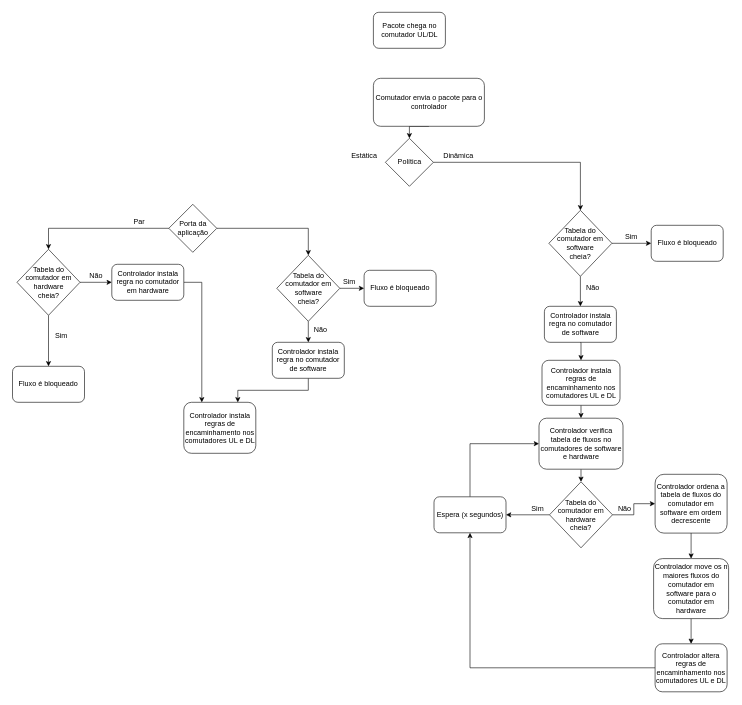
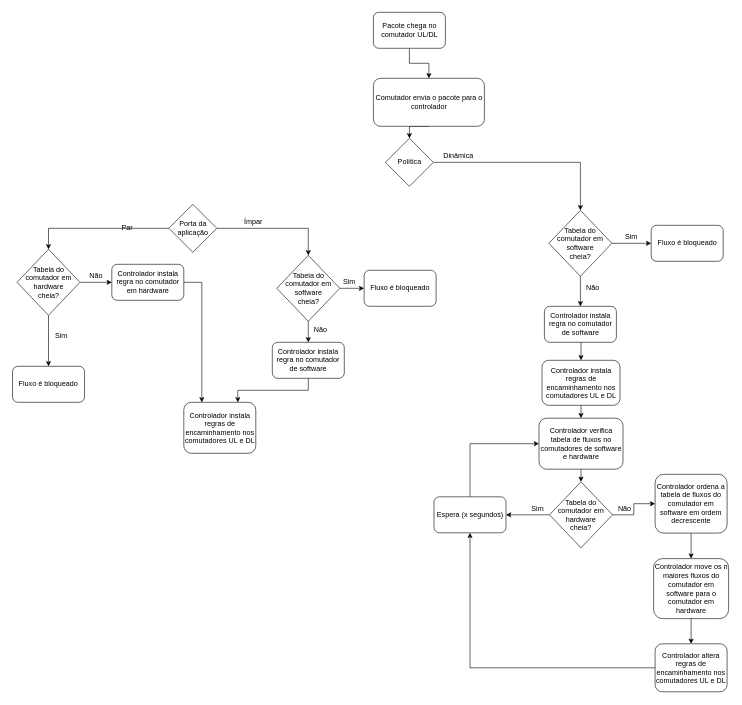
  <mxCell id="0" />
  <mxCell id="1" parent="0" />
  <mxCell id="2" style="edgeStyle=orthogonalEdgeStyle;rounded=0;orthogonalLoop=1;jettySize=auto;html=1;exitX=0;exitY=0.5;exitDx=0;exitDy=0;entryX=0.5;entryY=0;entryDx=0;entryDy=0;" parent="1" source="4" target="31" edge="1"><mxGeometry relative="1" as="geometry" /></mxCell>
  <mxCell id="3" style="edgeStyle=orthogonalEdgeStyle;rounded=0;orthogonalLoop=1;jettySize=auto;html=1;exitX=1;exitY=0.5;exitDx=0;exitDy=0;entryX=0.5;entryY=0;entryDx=0;entryDy=0;" edge="1" parent="1" source="4" target="51"><mxGeometry relative="1" as="geometry" /></mxCell>
  <mxCell id="4" value="Porta da aplicação" style="rhombus;whiteSpace=wrap;html=1;" parent="1" vertex="1"><mxGeometry x="280.5" y="340" width="80" height="80" as="geometry" /></mxCell>
- <mxCell id="5" value="Par" style="text;html=1;align=center;verticalAlign=middle;resizable=0;points=[];;autosize=1;" parent="1" vertex="1"><mxGeometry x="215.5" y="360" width="30" height="20" as="geometry" /></mxCell>
+ <mxCell id="5" value="Par" style="text;html=1;align=center;verticalAlign=middle;resizable=0;points=[];;autosize=1;" parent="1" vertex="1"><mxGeometry x="195.5" y="370" width="30" height="20" as="geometry" /></mxCell>
+ <mxCell id="6" value="Ímpar" style="text;html=1;align=center;verticalAlign=middle;resizable=0;points=[];;autosize=1;" parent="1" vertex="1"><mxGeometry x="395.5" y="360" width="50" height="20" as="geometry" /></mxCell>
  <mxCell id="7" style="edgeStyle=orthogonalEdgeStyle;rounded=0;orthogonalLoop=1;jettySize=auto;html=1;exitX=1;exitY=0.5;exitDx=0;exitDy=0;entryX=0.25;entryY=0;entryDx=0;entryDy=0;" parent="1" source="8" target="11" edge="1"><mxGeometry relative="1" as="geometry" /></mxCell>
  <mxCell id="8" value="Controlador instala regra no comutador em hardware" style="rounded=1;whiteSpace=wrap;html=1;" parent="1" vertex="1"><mxGeometry x="185.5" y="440" width="120" height="60" as="geometry" /></mxCell>
  <mxCell id="9" style="edgeStyle=orthogonalEdgeStyle;rounded=0;orthogonalLoop=1;jettySize=auto;html=1;exitX=0.5;exitY=1;exitDx=0;exitDy=0;entryX=0.75;entryY=0;entryDx=0;entryDy=0;" edge="1" parent="1" source="10" target="11"><mxGeometry relative="1" as="geometry" /></mxCell>
  <mxCell id="10" value="Controlador instala regra no comutador de software" style="rounded=1;whiteSpace=wrap;html=1;" parent="1" vertex="1"><mxGeometry x="453" y="570" width="120" height="60" as="geometry" /></mxCell>
  <mxCell id="11" value="Controlador instala regras de encaminhamento nos comutadores UL e DL" style="rounded=1;whiteSpace=wrap;html=1;" parent="1" vertex="1"><mxGeometry x="305.5" y="670" width="120" height="85" as="geometry" /></mxCell>
  <mxCell id="12" style="edgeStyle=orthogonalEdgeStyle;rounded=0;orthogonalLoop=1;jettySize=auto;html=1;exitX=0.5;exitY=1;exitDx=0;exitDy=0;entryX=0.5;entryY=0;entryDx=0;entryDy=0;" parent="1" source="13" target="18" edge="1"><mxGeometry relative="1" as="geometry" /></mxCell>
  <mxCell id="13" value="Controlador verifica tabela de fluxos no comutadores de software e hardware" style="rounded=1;whiteSpace=wrap;html=1;" parent="1" vertex="1"><mxGeometry x="897.5" y="696.5" width="140" height="85" as="geometry" /></mxCell>
  <mxCell id="14" style="edgeStyle=orthogonalEdgeStyle;rounded=0;orthogonalLoop=1;jettySize=auto;html=1;exitX=0.5;exitY=1;exitDx=0;exitDy=0;entryX=0.5;entryY=0;entryDx=0;entryDy=0;" parent="1" source="15" target="13" edge="1"><mxGeometry relative="1" as="geometry" /></mxCell>
  <mxCell id="15" value="Controlador instala regras de encaminhamento nos comutadores UL e DL" style="rounded=1;whiteSpace=wrap;html=1;" parent="1" vertex="1"><mxGeometry x="902.5" y="600" width="130" height="75" as="geometry" /></mxCell>
  <mxCell id="16" style="edgeStyle=orthogonalEdgeStyle;rounded=0;orthogonalLoop=1;jettySize=auto;html=1;exitX=0;exitY=0.5;exitDx=0;exitDy=0;entryX=1;entryY=0.5;entryDx=0;entryDy=0;" parent="1" source="18" target="20" edge="1"><mxGeometry relative="1" as="geometry"><mxPoint x="852.5" y="857.5" as="targetPoint" /></mxGeometry></mxCell>
  <mxCell id="17" style="edgeStyle=orthogonalEdgeStyle;rounded=0;orthogonalLoop=1;jettySize=auto;html=1;exitX=1;exitY=0.5;exitDx=0;exitDy=0;entryX=0;entryY=0.5;entryDx=0;entryDy=0;" parent="1" source="18" target="23" edge="1"><mxGeometry relative="1" as="geometry" /></mxCell>
  <mxCell id="18" value="&lt;div&gt;Tabela do comutador em hardware &lt;br&gt;&lt;/div&gt;&lt;div&gt;cheia?&lt;/div&gt;" style="rhombus;whiteSpace=wrap;html=1;" parent="1" vertex="1"><mxGeometry x="915" y="802.5" width="105" height="110" as="geometry" /></mxCell>
  <mxCell id="19" style="edgeStyle=orthogonalEdgeStyle;rounded=0;orthogonalLoop=1;jettySize=auto;html=1;exitX=0.5;exitY=0;exitDx=0;exitDy=0;entryX=0;entryY=0.5;entryDx=0;entryDy=0;" parent="1" source="20" target="13" edge="1"><mxGeometry relative="1" as="geometry" /></mxCell>
  <mxCell id="20" value="Espera (x segundos)" style="rounded=1;whiteSpace=wrap;html=1;" parent="1" vertex="1"><mxGeometry x="722.5" y="827.5" width="120" height="60" as="geometry" /></mxCell>
  <mxCell id="21" value="Sim" style="text;html=1;align=center;verticalAlign=middle;resizable=0;points=[];;autosize=1;" parent="1" vertex="1"><mxGeometry x="875" y="837.5" width="40" height="20" as="geometry" /></mxCell>
  <mxCell id="22" style="edgeStyle=orthogonalEdgeStyle;rounded=0;orthogonalLoop=1;jettySize=auto;html=1;exitX=0.5;exitY=1;exitDx=0;exitDy=0;entryX=0.5;entryY=0;entryDx=0;entryDy=0;" parent="1" source="23" target="26" edge="1"><mxGeometry relative="1" as="geometry" /></mxCell>
  <mxCell id="23" value="Controlador ordena a tabela de fluxos do comutador em software em ordem decrescente" style="rounded=1;whiteSpace=wrap;html=1;" parent="1" vertex="1"><mxGeometry x="1091" y="790" width="120" height="98" as="geometry" /></mxCell>
  <mxCell id="24" value="Não" style="text;html=1;align=center;verticalAlign=middle;resizable=0;points=[];;autosize=1;" parent="1" vertex="1"><mxGeometry x="1020" y="837.5" width="40" height="20" as="geometry" /></mxCell>
  <mxCell id="25" style="edgeStyle=orthogonalEdgeStyle;rounded=0;orthogonalLoop=1;jettySize=auto;html=1;exitX=0.5;exitY=1;exitDx=0;exitDy=0;entryX=0.5;entryY=0;entryDx=0;entryDy=0;" parent="1" source="26" target="28" edge="1"><mxGeometry relative="1" as="geometry" /></mxCell>
  <mxCell id="26" value="Controlador move os n maiores fluxos do comutador em software para o comutador em hardware" style="rounded=1;whiteSpace=wrap;html=1;" parent="1" vertex="1"><mxGeometry x="1088.5" y="930.5" width="125" height="100" as="geometry" /></mxCell>
  <mxCell id="27" style="edgeStyle=orthogonalEdgeStyle;rounded=0;orthogonalLoop=1;jettySize=auto;html=1;exitX=0;exitY=0.5;exitDx=0;exitDy=0;entryX=0.5;entryY=1;entryDx=0;entryDy=0;" parent="1" source="28" target="20" edge="1"><mxGeometry relative="1" as="geometry" /></mxCell>
  <mxCell id="28" value="Controlador altera regras de encaminhamento nos comutadores UL e DL" style="rounded=1;whiteSpace=wrap;html=1;" parent="1" vertex="1"><mxGeometry x="1091" y="1072.5" width="120" height="80" as="geometry" /></mxCell>
  <mxCell id="29" value="" style="edgeStyle=orthogonalEdgeStyle;rounded=0;orthogonalLoop=1;jettySize=auto;html=1;" parent="1" source="31" target="8" edge="1"><mxGeometry relative="1" as="geometry" /></mxCell>
  <mxCell id="30" value="" style="edgeStyle=orthogonalEdgeStyle;rounded=0;orthogonalLoop=1;jettySize=auto;html=1;entryX=0.5;entryY=0;entryDx=0;entryDy=0;" parent="1" source="31" target="33" edge="1"><mxGeometry relative="1" as="geometry"><mxPoint x="80" y="605" as="targetPoint" /></mxGeometry></mxCell>
  <mxCell id="31" value="&lt;div&gt;Tabela do comutador em hardware &lt;br&gt;&lt;/div&gt;&lt;div&gt;cheia?&lt;/div&gt;" style="rhombus;whiteSpace=wrap;html=1;" parent="1" vertex="1"><mxGeometry x="27.5" y="415" width="105" height="110" as="geometry" /></mxCell>
  <mxCell id="32" value="Não" style="text;html=1;align=center;verticalAlign=middle;resizable=0;points=[];;autosize=1;" parent="1" vertex="1"><mxGeometry x="139" y="450" width="40" height="20" as="geometry" /></mxCell>
  <mxCell id="33" value="Fluxo é bloqueado" style="rounded=1;whiteSpace=wrap;html=1;" parent="1" vertex="1"><mxGeometry x="20" y="610" width="120" height="60" as="geometry" /></mxCell>
  <mxCell id="34" value="Sim" style="text;html=1;align=center;verticalAlign=middle;resizable=0;points=[];;autosize=1;" parent="1" vertex="1"><mxGeometry x="80.5" y="550" width="40" height="20" as="geometry" /></mxCell>
+ <mxCell id="35" style="edgeStyle=orthogonalEdgeStyle;rounded=0;orthogonalLoop=1;jettySize=auto;html=1;exitX=0.5;exitY=1;exitDx=0;exitDy=0;" edge="1" parent="1" source="36" target="38"><mxGeometry relative="1" as="geometry"><mxPoint x="681.5" y="170" as="targetPoint" /></mxGeometry></mxCell>
  <mxCell id="36" value="Pacote chega no comutador UL/DL" style="rounded=1;whiteSpace=wrap;html=1;" vertex="1" parent="1"><mxGeometry x="621.5" y="20" width="120" height="60" as="geometry" /></mxCell>
  <mxCell id="37" style="edgeStyle=orthogonalEdgeStyle;rounded=0;orthogonalLoop=1;jettySize=auto;html=1;exitX=0.5;exitY=1;exitDx=0;exitDy=0;entryX=0.5;entryY=0;entryDx=0;entryDy=0;" edge="1" parent="1" source="38" target="40"><mxGeometry relative="1" as="geometry" /></mxCell>
  <mxCell id="38" value="Comutador envia o pacote para o controlador" style="rounded=1;whiteSpace=wrap;html=1;" vertex="1" parent="1"><mxGeometry x="621.5" y="130" width="185" height="80" as="geometry" /></mxCell>
  <mxCell id="39" style="edgeStyle=orthogonalEdgeStyle;rounded=0;orthogonalLoop=1;jettySize=auto;html=1;exitX=1;exitY=0.5;exitDx=0;exitDy=0;entryX=0.5;entryY=0;entryDx=0;entryDy=0;" edge="1" parent="1" source="40" target="45"><mxGeometry relative="1" as="geometry"><mxPoint x="967" y="345" as="targetPoint" /></mxGeometry></mxCell>
  <mxCell id="40" value="Política" style="rhombus;whiteSpace=wrap;html=1;" vertex="1" parent="1"><mxGeometry x="641.5" y="230" width="80" height="80" as="geometry" /></mxCell>
- <mxCell id="41" value="Estática" style="text;html=1;align=center;verticalAlign=middle;resizable=0;points=[];;autosize=1;" vertex="1" parent="1"><mxGeometry x="571" y="250" width="70" height="20" as="geometry" /></mxCell>
  <mxCell id="42" value="Dinâmica" style="text;html=1;align=center;verticalAlign=middle;resizable=0;points=[];;autosize=1;" vertex="1" parent="1"><mxGeometry x="727.5" y="250" width="70" height="20" as="geometry" /></mxCell>
  <mxCell id="43" style="edgeStyle=orthogonalEdgeStyle;rounded=0;orthogonalLoop=1;jettySize=auto;html=1;exitX=1;exitY=0.5;exitDx=0;exitDy=0;entryX=0;entryY=0.5;entryDx=0;entryDy=0;" edge="1" parent="1" source="45" target="46"><mxGeometry relative="1" as="geometry" /></mxCell>
  <mxCell id="44" style="edgeStyle=orthogonalEdgeStyle;rounded=0;orthogonalLoop=1;jettySize=auto;html=1;exitX=0.5;exitY=1;exitDx=0;exitDy=0;entryX=0.5;entryY=0;entryDx=0;entryDy=0;" edge="1" parent="1" source="45" target="56"><mxGeometry relative="1" as="geometry" /></mxCell>
  <mxCell id="45" value="&lt;div&gt;Tabela do comutador em software&lt;br&gt;&lt;/div&gt;&lt;div&gt;cheia?&lt;/div&gt;" style="rhombus;whiteSpace=wrap;html=1;" vertex="1" parent="1"><mxGeometry x="914" y="350" width="105" height="110" as="geometry" /></mxCell>
  <mxCell id="46" value="Fluxo é bloqueado" style="rounded=1;whiteSpace=wrap;html=1;" vertex="1" parent="1"><mxGeometry x="1084.5" y="375" width="120" height="60" as="geometry" /></mxCell>
  <mxCell id="47" value="Sim" style="text;html=1;align=center;verticalAlign=middle;resizable=0;points=[];;autosize=1;" vertex="1" parent="1"><mxGeometry x="1031" y="385" width="40" height="20" as="geometry" /></mxCell>
  <mxCell id="48" value="Não" style="text;html=1;align=center;verticalAlign=middle;resizable=0;points=[];;autosize=1;" vertex="1" parent="1"><mxGeometry x="966.5" y="470" width="40" height="20" as="geometry" /></mxCell>
  <mxCell id="49" style="edgeStyle=orthogonalEdgeStyle;rounded=0;orthogonalLoop=1;jettySize=auto;html=1;exitX=0.5;exitY=1;exitDx=0;exitDy=0;entryX=0.5;entryY=0;entryDx=0;entryDy=0;" edge="1" parent="1" source="51" target="10"><mxGeometry relative="1" as="geometry" /></mxCell>
  <mxCell id="50" style="edgeStyle=orthogonalEdgeStyle;rounded=0;orthogonalLoop=1;jettySize=auto;html=1;exitX=1;exitY=0.5;exitDx=0;exitDy=0;entryX=0;entryY=0.5;entryDx=0;entryDy=0;" edge="1" parent="1" source="51" target="53"><mxGeometry relative="1" as="geometry" /></mxCell>
  <mxCell id="51" value="&lt;div&gt;Tabela do comutador em software&lt;br&gt;&lt;/div&gt;&lt;div&gt;cheia?&lt;/div&gt;" style="rhombus;whiteSpace=wrap;html=1;" vertex="1" parent="1"><mxGeometry x="460.5" y="425" width="105" height="110" as="geometry" /></mxCell>
  <mxCell id="52" value="Não" style="text;html=1;align=center;verticalAlign=middle;resizable=0;points=[];;autosize=1;" vertex="1" parent="1"><mxGeometry x="513" y="540" width="40" height="20" as="geometry" /></mxCell>
  <mxCell id="53" value="Fluxo é bloqueado" style="rounded=1;whiteSpace=wrap;html=1;" vertex="1" parent="1"><mxGeometry x="606" y="450" width="120" height="60" as="geometry" /></mxCell>
  <mxCell id="54" value="Sim" style="text;html=1;align=center;verticalAlign=middle;resizable=0;points=[];;autosize=1;" vertex="1" parent="1"><mxGeometry x="560.5" y="460" width="40" height="20" as="geometry" /></mxCell>
  <mxCell id="55" style="edgeStyle=orthogonalEdgeStyle;rounded=0;orthogonalLoop=1;jettySize=auto;html=1;exitX=0.5;exitY=1;exitDx=0;exitDy=0;entryX=0.5;entryY=0;entryDx=0;entryDy=0;" edge="1" parent="1" source="56" target="15"><mxGeometry relative="1" as="geometry" /></mxCell>
  <mxCell id="56" value="Controlador instala regra no comutador de software" style="rounded=1;whiteSpace=wrap;html=1;" vertex="1" parent="1"><mxGeometry x="906.5" y="510" width="120" height="60" as="geometry" /></mxCell>
